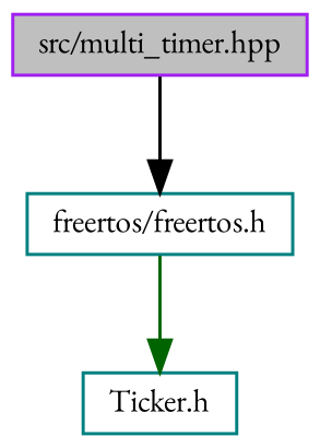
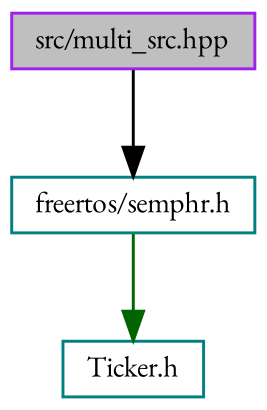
  digraph {
    fontname="EB Garamond"
    node [color=teal fillcolor=white fontname="EB Garamond" fontsize=10 shape=record style=filled]
    edge [fontname="EB Garamond" fontsize=10 labelfontname=Helvetica labelfontsize=10 style=solid]
-   n1 [color=purple fillcolor=grey75 fontcolor=black height=0.2 label="src/multi_timer.hpp" width=0.4]
-   n2 [height=0.2 label="freertos/freertos.h" width=0.4]
+   n1 [color=purple fillcolor=grey75 fontcolor=black height=0.2 label="src/multi_src.hpp" width=0.4]
+   n2 [height=0.2 label="freertos/semphr.h" width=0.4]
    n3 [height=0.2 label="Ticker.h" width=0.4]
    n1 -> n2 [color=black]
    n2 -> n3 [color=darkgreen]
  }
